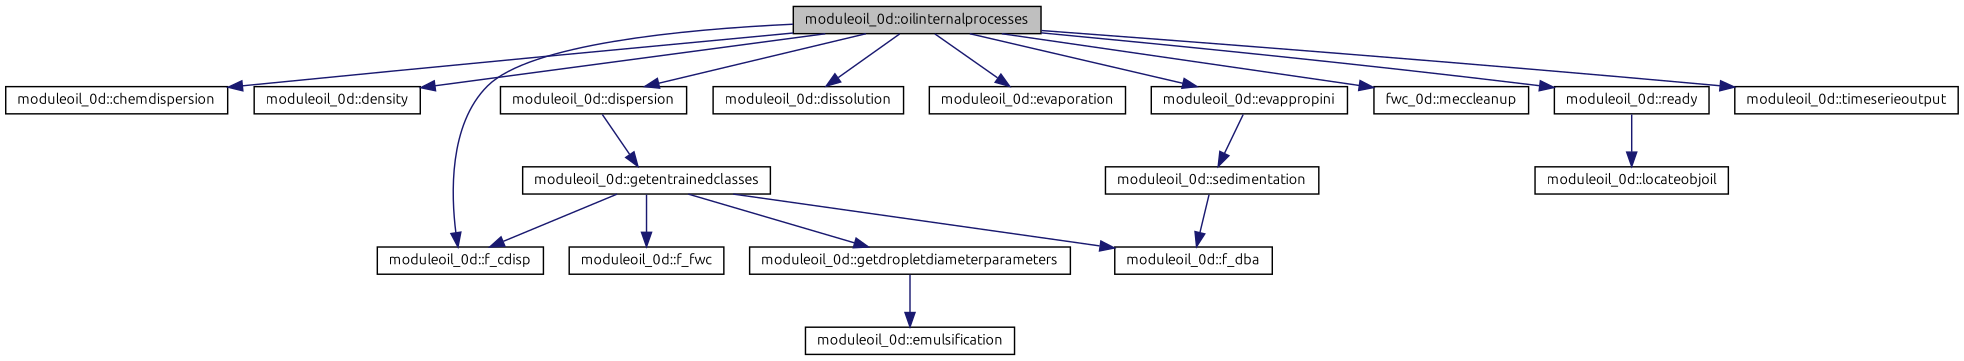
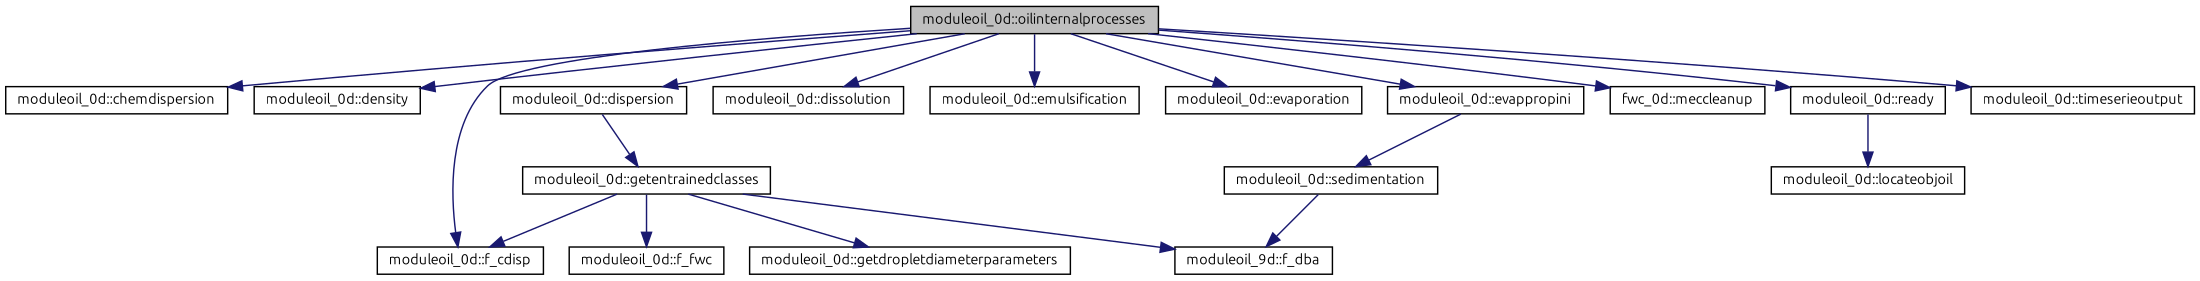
  digraph {
    fontname=Ubuntu
    rankdir=TB
    node [color=black fillcolor=white fontname=Ubuntu fontsize=10 shape=record style=filled]
    edge [color=midnightblue fontname=Ubuntu fontsize=10 labelfontname=Helvetica labelfontsize=10 style=solid]
    n1 [fillcolor=grey75 fontcolor=black height=0.2 label="moduleoil_0d::oilinternalprocesses" width=0.4]
    n2 [height=0.2 label="moduleoil_0d::chemdispersion" width=0.4]
    n3 [height=0.2 label="moduleoil_0d::density" width=0.4]
    n4 [height=0.2 label="moduleoil_0d::dispersion" width=0.4]
    n5 [height=0.2 label="moduleoil_0d::f_cdisp" width=0.4]
    n6 [height=0.2 label="moduleoil_0d::dissolution" width=0.4]
    n7 [height=0.2 label="moduleoil_0d::emulsification" width=0.4]
    n8 [height=0.2 label="moduleoil_0d::evaporation" width=0.4]
    n9 [height=0.2 label="moduleoil_0d::evappropini" width=0.4]
    n10 [height=0.2 label="fwc_0d::meccleanup" width=0.4]
    n11 [height=0.2 label="moduleoil_0d::ready" width=0.4]
    n12 [height=0.2 label="moduleoil_0d::timeserieoutput" width=0.4]
    n13 [height=0.2 label="moduleoil_0d::getentrainedclasses" width=0.4]
    n14 [height=0.2 label="moduleoil_0d::sedimentation" width=0.4]
    n15 [height=0.2 label="moduleoil_0d::locateobjoil" width=0.4]
-   n16 [height=0.2 label="moduleoil_0d::f_dba" width=0.4]
+   n16 [height=0.2 label="moduleoil_9d::f_dba" width=0.4]
    n17 [height=0.2 label="moduleoil_0d::f_fwc" width=0.4]
    n18 [height=0.2 label="moduleoil_0d::getdropletdiameterparameters" width=0.4]
    n1 -> n2
    n1 -> n3
    n1 -> n4
    n1 -> n5
    n1 -> n6
-   n18 -> n7
+   n1 -> n7
    n1 -> n8
    n1 -> n9
    n1 -> n10
    n1 -> n11
    n1 -> n12
    n4 -> n13
    n9 -> n14
    n11 -> n15
    n13 -> n5
    n13 -> n16
    n13 -> n17
    n13 -> n18
    n14 -> n16
  }
